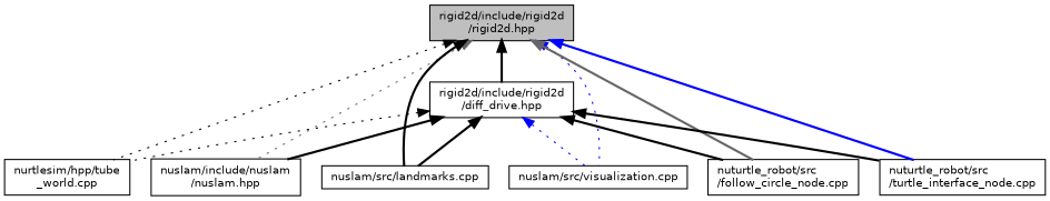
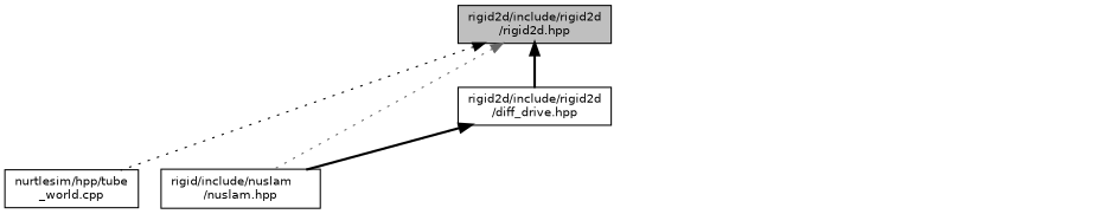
  digraph {
    node [color=black fillcolor=white fontname=Helvetica fontsize=10 shape=record style=filled]
    edge [color=black dir=back fontname=Helvetica fontsize=10 labelfontname=Helvetica labelfontsize=10 style=bold]
    n1 [fillcolor=grey75 fontcolor=black height=0.2 label="rigid2d/include/rigid2d\l/rigid2d.hpp" width=0.4]
    n2 [height=0.2 label="nurtlesim/hpp/tube\l_world.cpp" width=0.4]
-   n3 [height=0.2 label="nuslam/include/nuslam\l/nuslam.hpp" width=0.4]
-   n4 [height=0.2 label="nuslam/src/landmarks.cpp" width=0.4]
-   n5 [height=0.2 label="nuslam/src/visualization.cpp" width=0.4]
-   n6 [height=0.2 label="nuturtle_robot/src\l/follow_circle_node.cpp" width=0.4]
-   n7 [height=0.2 label="nuturtle_robot/src\l/turtle_interface_node.cpp" width=0.4]
+   n3 [height=0.2 label="rigid/include/nuslam\l/nuslam.hpp" width=0.4]
    n8 [height=0.2 label="rigid2d/include/rigid2d\l/diff_drive.hpp" width=0.4]
    n1 -> n2 [style=dotted]
    n1 -> n3 [color=gray40 style=dotted]
-   n1 -> n4
-   n1 -> n5 [color=blue style=dotted]
-   n1 -> n6 [color=gray40]
-   n1 -> n7 [color=blue]
    n1 -> n8
-   n8 -> n2 [style=dotted]
    n8 -> n3
-   n8 -> n4
-   n8 -> n5 [color=blue style=dotted]
-   n8 -> n6
-   n8 -> n7
  }
